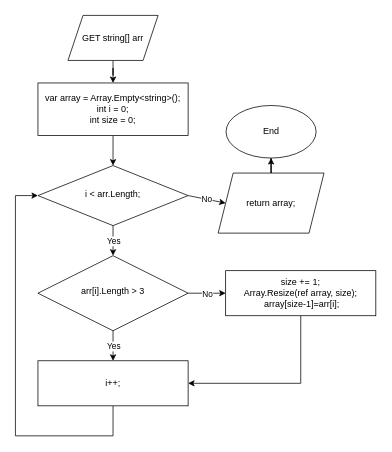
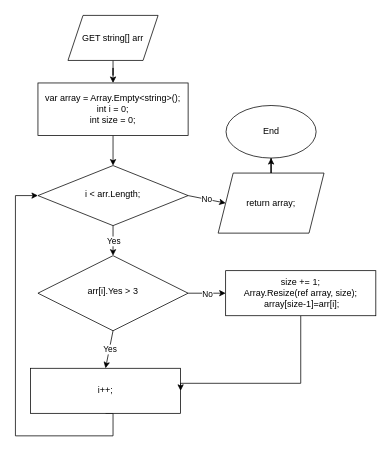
  <mxCell id="0" />
  <mxCell id="1" parent="0" />
  <mxCell id="2" value="i &amp;lt;&amp;nbsp;arr.Length;" style="rhombus;whiteSpace=wrap;html=1;shadow=0;fontFamily=Helvetica;fontSize=12;align=center;strokeWidth=1;spacing=6;spacingTop=-4;" vertex="1" parent="1"><mxGeometry x="50" y="220" width="200" height="80" as="geometry" /></mxCell>
- <mxCell id="3" value="arr[i].Length &amp;gt; 3" style="rhombus;whiteSpace=wrap;html=1;shadow=0;fontFamily=Helvetica;fontSize=12;align=center;strokeWidth=1;spacing=6;spacingTop=-4;" vertex="1" parent="1"><mxGeometry x="50" y="340" width="200" height="100" as="geometry" /></mxCell>
+ <mxCell id="3" value="arr[i].Yes &amp;gt; 3" style="rhombus;whiteSpace=wrap;html=1;shadow=0;fontFamily=Helvetica;fontSize=12;align=center;strokeWidth=1;spacing=6;spacingTop=-4;" vertex="1" parent="1"><mxGeometry x="50" y="340" width="200" height="100" as="geometry" /></mxCell>
  <mxCell id="4" value="" style="edgeStyle=orthogonalEdgeStyle;rounded=0;orthogonalLoop=1;jettySize=auto;html=1;" edge="1" parent="1" source="5" target="2"><mxGeometry relative="1" as="geometry" /></mxCell>
  <mxCell id="5" value="var array = Array.Empty&amp;lt;string&amp;gt;();&lt;br&gt;int i = 0;&lt;br&gt;int size = 0;" style="rounded=0;whiteSpace=wrap;html=1;" vertex="1" parent="1"><mxGeometry x="50" y="110" width="200" height="70" as="geometry" /></mxCell>
  <mxCell id="6" value="End" style="ellipse;whiteSpace=wrap;html=1;" vertex="1" parent="1"><mxGeometry x="300.5" y="140" width="120" height="70" as="geometry" /></mxCell>
  <mxCell id="7" value="" style="endArrow=classic;html=1;rounded=0;exitX=1;exitY=0.5;exitDx=0;exitDy=0;entryX=0;entryY=0.5;entryDx=0;entryDy=0;" edge="1" parent="1" source="2" target="14"><mxGeometry relative="1" as="geometry"><mxPoint x="290" y="330" as="sourcePoint" /><mxPoint x="250" y="330" as="targetPoint" /></mxGeometry></mxCell>
  <mxCell id="8" value="No" style="edgeLabel;resizable=0;html=1;align=center;verticalAlign=middle;" connectable="0" vertex="1" parent="7"><mxGeometry relative="1" as="geometry" /></mxCell>
  <mxCell id="9" value="" style="endArrow=classic;html=1;rounded=0;exitX=0.5;exitY=1;exitDx=0;exitDy=0;entryX=0.5;entryY=0;entryDx=0;entryDy=0;" edge="1" parent="1" source="2" target="3"><mxGeometry relative="1" as="geometry"><mxPoint x="210" y="340" as="sourcePoint" /><mxPoint x="260" y="340" as="targetPoint" /></mxGeometry></mxCell>
  <mxCell id="10" value="Yes" style="edgeLabel;resizable=0;html=1;align=center;verticalAlign=middle;" connectable="0" vertex="1" parent="9"><mxGeometry relative="1" as="geometry" /></mxCell>
  <mxCell id="11" style="edgeStyle=orthogonalEdgeStyle;rounded=0;orthogonalLoop=1;jettySize=auto;html=1;exitX=0.5;exitY=1;exitDx=0;exitDy=0;entryX=0;entryY=0.5;entryDx=0;entryDy=0;" edge="1" parent="1" source="12" target="2"><mxGeometry relative="1" as="geometry"><Array as="points"><mxPoint x="150" y="580" /><mxPoint x="20" y="580" /><mxPoint x="20" y="260" /></Array></mxGeometry></mxCell>
- <mxCell id="12" value="i++;" style="rounded=0;whiteSpace=wrap;html=1;" vertex="1" parent="1"><mxGeometry x="50" y="480" width="200" height="60" as="geometry" /></mxCell>
+ <mxCell id="12" value="i++;" style="rounded=0;whiteSpace=wrap;html=1;" vertex="1" parent="1"><mxGeometry x="40" y="490" width="200" height="60" as="geometry" /></mxCell>
  <mxCell id="13" value="" style="edgeStyle=orthogonalEdgeStyle;rounded=0;orthogonalLoop=1;jettySize=auto;html=1;" edge="1" parent="1" source="14" target="6"><mxGeometry relative="1" as="geometry" /></mxCell>
  <mxCell id="14" value="return array;" style="shape=parallelogram;perimeter=parallelogramPerimeter;whiteSpace=wrap;html=1;fixedSize=1;" vertex="1" parent="1"><mxGeometry x="290" y="230" width="141" height="80" as="geometry" /></mxCell>
  <mxCell id="15" value="" style="endArrow=classic;html=1;rounded=0;exitX=1;exitY=0.5;exitDx=0;exitDy=0;entryX=0;entryY=0.5;entryDx=0;entryDy=0;" edge="1" parent="1" source="3" target="20"><mxGeometry relative="1" as="geometry"><mxPoint x="120" y="310" as="sourcePoint" /><mxPoint x="300" y="390" as="targetPoint" /><Array as="points"><mxPoint x="300" y="390" /></Array></mxGeometry></mxCell>
  <mxCell id="16" value="No" style="edgeLabel;resizable=0;html=1;align=center;verticalAlign=middle;" connectable="0" vertex="1" parent="15"><mxGeometry relative="1" as="geometry" /></mxCell>
  <mxCell id="17" value="" style="endArrow=classic;html=1;rounded=0;exitX=0.5;exitY=1;exitDx=0;exitDy=0;entryX=0.5;entryY=0;entryDx=0;entryDy=0;" edge="1" parent="1" source="3" target="12"><mxGeometry relative="1" as="geometry"><mxPoint x="120" y="310" as="sourcePoint" /><mxPoint x="220" y="310" as="targetPoint" /></mxGeometry></mxCell>
  <mxCell id="18" value="Yes" style="edgeLabel;resizable=0;html=1;align=center;verticalAlign=middle;" connectable="0" vertex="1" parent="17"><mxGeometry relative="1" as="geometry" /></mxCell>
  <mxCell id="19" value="" style="edgeStyle=orthogonalEdgeStyle;rounded=0;orthogonalLoop=1;jettySize=auto;html=1;entryX=1;entryY=0.5;entryDx=0;entryDy=0;" edge="1" parent="1" source="20" target="12"><mxGeometry relative="1" as="geometry"><mxPoint x="350" y="510" as="targetPoint" /><Array as="points"><mxPoint x="400" y="510" /></Array></mxGeometry></mxCell>
  <mxCell id="20" value="&lt;div&gt;size += 1;&lt;/div&gt;&lt;div&gt;&lt;span style=&quot;background-color: initial;&quot;&gt;Array.Resize(ref array, siz&lt;/span&gt;&lt;span style=&quot;background-color: initial;&quot;&gt;e);&lt;/span&gt;&lt;/div&gt;&lt;div&gt;&lt;span style=&quot;background-color: initial;&quot;&gt;&amp;nbsp;array[size-1]=arr[i];&lt;/span&gt;&lt;/div&gt;" style="rounded=0;whiteSpace=wrap;html=1;" vertex="1" parent="1"><mxGeometry x="300" y="360" width="200" height="60" as="geometry" /></mxCell>
  <mxCell id="21" value="" style="edgeStyle=orthogonalEdgeStyle;rounded=0;orthogonalLoop=1;jettySize=auto;html=1;" edge="1" parent="1" source="22" target="5"><mxGeometry relative="1" as="geometry" /></mxCell>
  <mxCell id="22" value="GET string[] arr" style="shape=parallelogram;perimeter=parallelogramPerimeter;whiteSpace=wrap;html=1;fixedSize=1;" vertex="1" parent="1"><mxGeometry x="90" y="20" width="120" height="60" as="geometry" /></mxCell>
